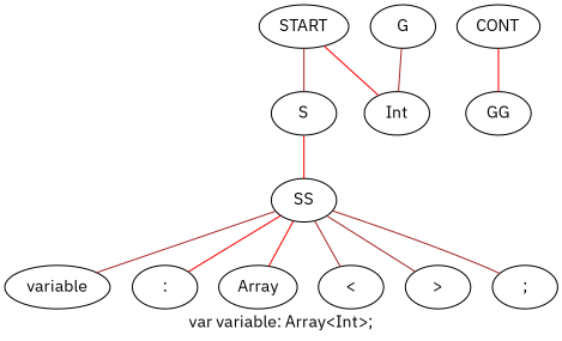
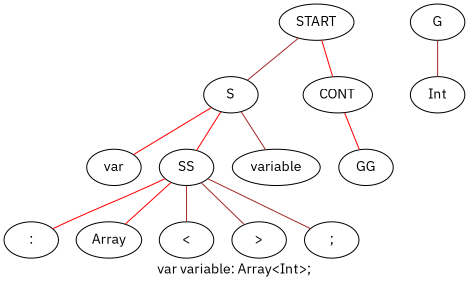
  graph {
    fontname="IBM Plex Sans"
    label="var variable: Array<Int>;"
    node [fontname="IBM Plex Sans"]
    edge [color=brown fontname="IBM Plex Sans"]
    n1 [label=START]
    n2 [label=S]
    n3 [label=CONT]
+   n4 [label=var]
    n5 [label=SS]
    n6 [label=GG]
    n7 [label=variable]
    n8 [label=":"]
    n9 [label=Array]
    n10 [label="<"]
    n11 [label=">"]
    n12 [label=";"]
    n13 [label=G]
    n14 [label=Int]
    n1 -- n2
-   n1 -- n14 [color=red]
+   n1 -- n3 [color=red]
+   n2 -- n4 [color=red]
    n2 -- n5 [color=red]
    n3 -- n6 [color=red]
-   n5 -- n7
+   n2 -- n7
    n5 -- n8 [color=red]
    n5 -- n9 [color=red]
    n5 -- n10
    n5 -- n11
    n5 -- n12
    n13 -- n14
  }
